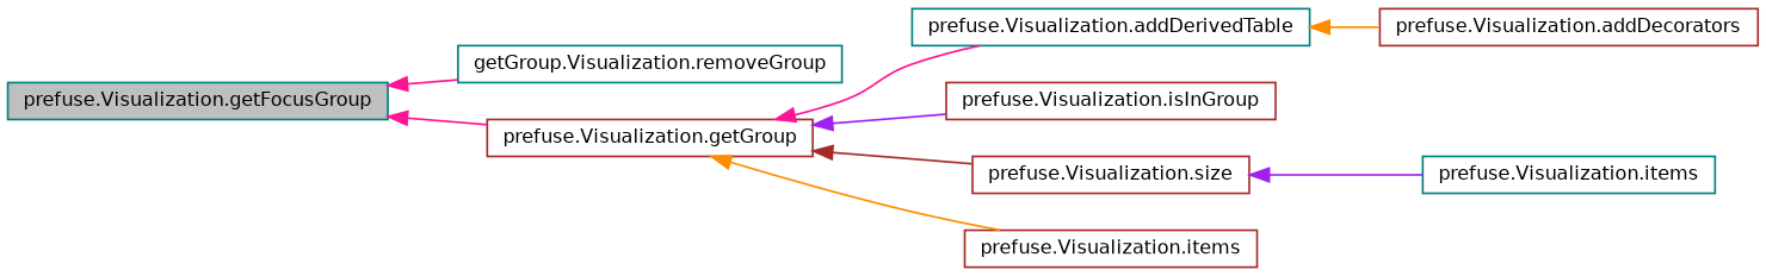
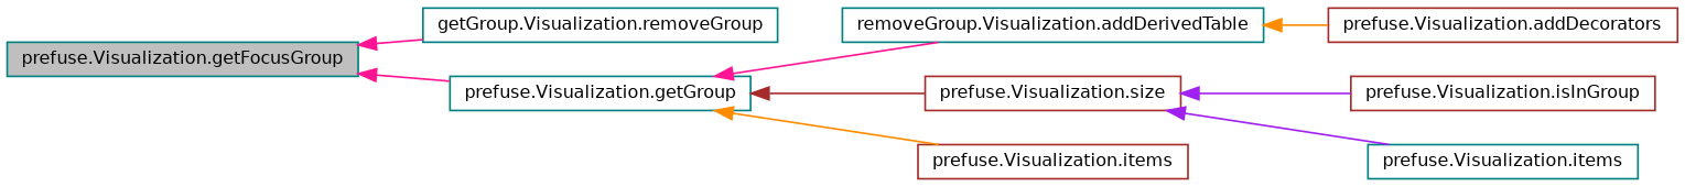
  digraph {
    rankdir=LR
    node [color=teal fillcolor=white fontname=Helvetica fontsize=10 shape=record style=filled]
    edge [color=deeppink dir=back fontname=Helvetica fontsize=10 labelfontname=Helvetica labelfontsize=10 style=solid]
    n1 [fillcolor=grey75 fontcolor=black height=0.2 label="prefuse.Visualization.getFocusGroup" width=0.4]
    n2 [height=0.2 label="getGroup.Visualization.removeGroup" width=0.4]
-   n3 [color=brown height=0.2 label="prefuse.Visualization.getGroup" width=0.4]
-   n4 [height=0.2 label="prefuse.Visualization.addDerivedTable" width=0.4]
+   n3 [height=0.2 label="prefuse.Visualization.getGroup" width=0.4]
+   n4 [height=0.2 label="removeGroup.Visualization.addDerivedTable" width=0.4]
    n5 [color=brown height=0.2 label="prefuse.Visualization.isInGroup" width=0.4]
    n6 [color=brown height=0.2 label="prefuse.Visualization.size" width=0.4]
    n7 [color=brown height=0.2 label="prefuse.Visualization.items" width=0.4]
    n8 [color=brown height=0.2 label="prefuse.Visualization.addDecorators" width=0.4]
    n9 [height=0.2 label="prefuse.Visualization.items" width=0.4]
    n1 -> n2
    n1 -> n3
    n3 -> n4
-   n3 -> n5 [color=purple]
+   n6 -> n5 [color=purple]
    n3 -> n6 [color=brown]
    n3 -> n7 [color=darkorange]
    n4 -> n8 [color=darkorange]
    n6 -> n9 [color=purple]
  }
